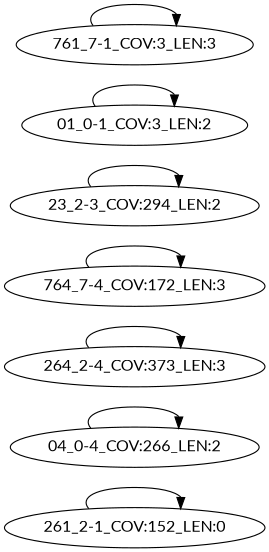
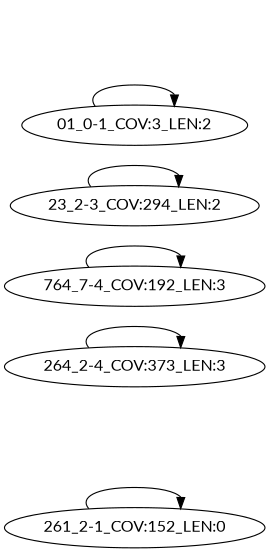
  digraph {
    fontname=Lato
    rankdir=LR
    node [fontname=Lato]
    edge [fontname=Lato]
    n1 [label="261_2-1_COV:152_LEN:0"]
-   "04_0-4_COV:266_LEN:2"
    "264_2-4_COV:373_LEN:3"
-   "764_7-4_COV:192_LEN:3" [label="764_7-4_COV:172_LEN:3"]
+   "764_7-4_COV:192_LEN:3"
    "23_2-3_COV:294_LEN:2"
    "01_0-1_COV:3_LEN:2"
-   "761_7-1_COV:3_LEN:3"
    n1 -> n1
-   "04_0-4_COV:266_LEN:2" -> "04_0-4_COV:266_LEN:2"
    "264_2-4_COV:373_LEN:3" -> "264_2-4_COV:373_LEN:3"
    "764_7-4_COV:192_LEN:3" -> "764_7-4_COV:192_LEN:3"
    "23_2-3_COV:294_LEN:2" -> "23_2-3_COV:294_LEN:2"
    "01_0-1_COV:3_LEN:2" -> "01_0-1_COV:3_LEN:2"
-   "761_7-1_COV:3_LEN:3" -> "761_7-1_COV:3_LEN:3"
  }
